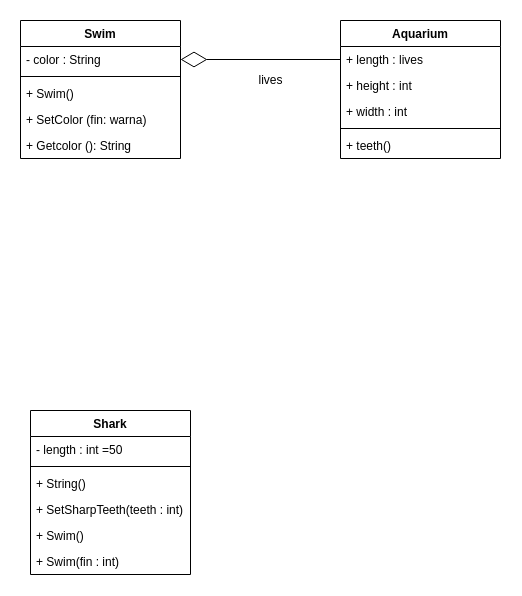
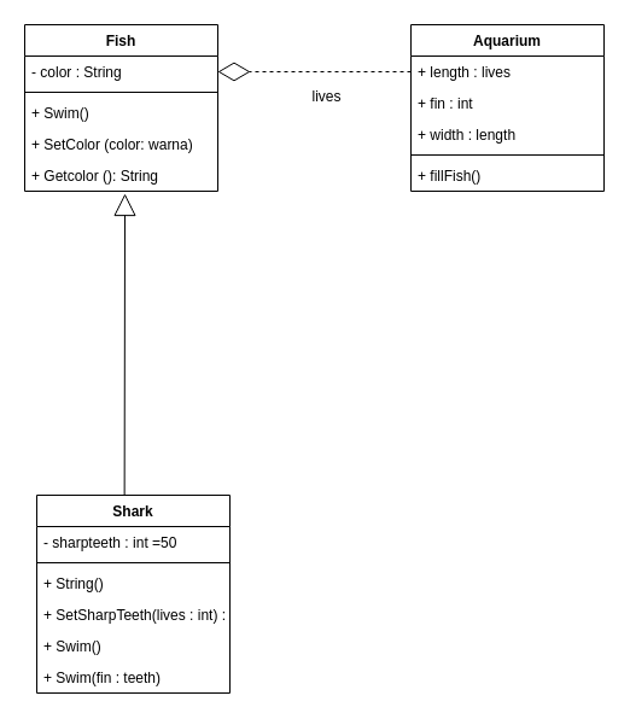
  <mxCell id="0" />
  <mxCell id="1" parent="0" />
- <mxCell id="3" value="Swim" style="swimlane;fontStyle=1;align=center;verticalAlign=top;childLayout=stackLayout;horizontal=1;startSize=26;horizontalStack=0;resizeParent=1;resizeParentMax=0;resizeLast=0;collapsible=1;marginBottom=0;" vertex="1" parent="1"><mxGeometry x="20" y="20" width="160" height="138" as="geometry" /></mxCell>
+ <mxCell id="2" value="" style="endArrow=block;endSize=16;endFill=0;html=1;exitX=0.454;exitY=0.019;exitDx=0;exitDy=0;exitPerimeter=0;entryX=0.519;entryY=1.077;entryDx=0;entryDy=0;entryPerimeter=0;" edge="1" parent="1" source="15" target="8"><mxGeometry width="160" relative="1" as="geometry"><mxPoint x="96" y="258" as="sourcePoint" /><mxPoint x="103" y="108" as="targetPoint" /><Array as="points" /></mxGeometry></mxCell>
+ <mxCell id="3" value="Fish" style="swimlane;fontStyle=1;align=center;verticalAlign=top;childLayout=stackLayout;horizontal=1;startSize=26;horizontalStack=0;resizeParent=1;resizeParentMax=0;resizeLast=0;collapsible=1;marginBottom=0;" vertex="1" parent="1"><mxGeometry x="20" y="20" width="160" height="138" as="geometry" /></mxCell>
  <mxCell id="4" value="- color : String" style="text;strokeColor=none;fillColor=none;align=left;verticalAlign=top;spacingLeft=4;spacingRight=4;overflow=hidden;rotatable=0;points=[[0,0.5],[1,0.5]];portConstraint=eastwest;" vertex="1" parent="3"><mxGeometry y="26" width="160" height="26" as="geometry" /></mxCell>
  <mxCell id="5" value="" style="line;strokeWidth=1;fillColor=none;align=left;verticalAlign=middle;spacingTop=-1;spacingLeft=3;spacingRight=3;rotatable=0;labelPosition=right;points=[];portConstraint=eastwest;" vertex="1" parent="3"><mxGeometry y="52" width="160" height="8" as="geometry" /></mxCell>
  <mxCell id="6" value="+ Swim()" style="text;strokeColor=none;fillColor=none;align=left;verticalAlign=top;spacingLeft=4;spacingRight=4;overflow=hidden;rotatable=0;points=[[0,0.5],[1,0.5]];portConstraint=eastwest;" vertex="1" parent="3"><mxGeometry y="60" width="160" height="26" as="geometry" /></mxCell>
- <mxCell id="7" value="+ SetColor (fin: warna)&#10;" style="text;strokeColor=none;fillColor=none;align=left;verticalAlign=top;spacingLeft=4;spacingRight=4;overflow=hidden;rotatable=0;points=[[0,0.5],[1,0.5]];portConstraint=eastwest;" vertex="1" parent="3"><mxGeometry y="86" width="160" height="26" as="geometry" /></mxCell>
+ <mxCell id="7" value="+ SetColor (color: warna)&#10;" style="text;strokeColor=none;fillColor=none;align=left;verticalAlign=top;spacingLeft=4;spacingRight=4;overflow=hidden;rotatable=0;points=[[0,0.5],[1,0.5]];portConstraint=eastwest;" vertex="1" parent="3"><mxGeometry y="86" width="160" height="26" as="geometry" /></mxCell>
  <mxCell id="8" value="+ Getcolor (): String" style="text;strokeColor=none;fillColor=none;align=left;verticalAlign=top;spacingLeft=4;spacingRight=4;overflow=hidden;rotatable=0;points=[[0,0.5],[1,0.5]];portConstraint=eastwest;" vertex="1" parent="3"><mxGeometry y="112" width="160" height="26" as="geometry" /></mxCell>
  <mxCell id="9" value="Aquarium" style="swimlane;fontStyle=1;align=center;verticalAlign=top;childLayout=stackLayout;horizontal=1;startSize=26;horizontalStack=0;resizeParent=1;resizeParentMax=0;resizeLast=0;collapsible=1;marginBottom=0;" vertex="1" parent="1"><mxGeometry x="340" y="20" width="160" height="138" as="geometry" /></mxCell>
  <mxCell id="10" value="+ length : lives" style="text;strokeColor=none;fillColor=none;align=left;verticalAlign=top;spacingLeft=4;spacingRight=4;overflow=hidden;rotatable=0;points=[[0,0.5],[1,0.5]];portConstraint=eastwest;" vertex="1" parent="9"><mxGeometry y="26" width="160" height="26" as="geometry" /></mxCell>
- <mxCell id="11" value="+ height : int" style="text;strokeColor=none;fillColor=none;align=left;verticalAlign=top;spacingLeft=4;spacingRight=4;overflow=hidden;rotatable=0;points=[[0,0.5],[1,0.5]];portConstraint=eastwest;" vertex="1" parent="9"><mxGeometry y="52" width="160" height="26" as="geometry" /></mxCell>
- <mxCell id="12" value="+ width : int" style="text;strokeColor=none;fillColor=none;align=left;verticalAlign=top;spacingLeft=4;spacingRight=4;overflow=hidden;rotatable=0;points=[[0,0.5],[1,0.5]];portConstraint=eastwest;" vertex="1" parent="9"><mxGeometry y="78" width="160" height="26" as="geometry" /></mxCell>
+ <mxCell id="11" value="+ fin : int" style="text;strokeColor=none;fillColor=none;align=left;verticalAlign=top;spacingLeft=4;spacingRight=4;overflow=hidden;rotatable=0;points=[[0,0.5],[1,0.5]];portConstraint=eastwest;" vertex="1" parent="9"><mxGeometry y="52" width="160" height="26" as="geometry" /></mxCell>
+ <mxCell id="12" value="+ width : length" style="text;strokeColor=none;fillColor=none;align=left;verticalAlign=top;spacingLeft=4;spacingRight=4;overflow=hidden;rotatable=0;points=[[0,0.5],[1,0.5]];portConstraint=eastwest;" vertex="1" parent="9"><mxGeometry y="78" width="160" height="26" as="geometry" /></mxCell>
  <mxCell id="13" value="" style="line;strokeWidth=1;fillColor=none;align=left;verticalAlign=middle;spacingTop=-1;spacingLeft=3;spacingRight=3;rotatable=0;labelPosition=right;points=[];portConstraint=eastwest;" vertex="1" parent="9"><mxGeometry y="104" width="160" height="8" as="geometry" /></mxCell>
- <mxCell id="14" value="+ teeth()" style="text;strokeColor=none;fillColor=none;align=left;verticalAlign=top;spacingLeft=4;spacingRight=4;overflow=hidden;rotatable=0;points=[[0,0.5],[1,0.5]];portConstraint=eastwest;" vertex="1" parent="9"><mxGeometry y="112" width="160" height="26" as="geometry" /></mxCell>
+ <mxCell id="14" value="+ fillFish()" style="text;strokeColor=none;fillColor=none;align=left;verticalAlign=top;spacingLeft=4;spacingRight=4;overflow=hidden;rotatable=0;points=[[0,0.5],[1,0.5]];portConstraint=eastwest;" vertex="1" parent="9"><mxGeometry y="112" width="160" height="26" as="geometry" /></mxCell>
  <mxCell id="15" value="Shark" style="swimlane;fontStyle=1;align=center;verticalAlign=top;childLayout=stackLayout;horizontal=1;startSize=26;horizontalStack=0;resizeParent=1;resizeParentMax=0;resizeLast=0;collapsible=1;marginBottom=0;" vertex="1" parent="1"><mxGeometry x="30" y="410" width="160" height="164" as="geometry" /></mxCell>
- <mxCell id="16" value="- length : int =50" style="text;strokeColor=none;fillColor=none;align=left;verticalAlign=top;spacingLeft=4;spacingRight=4;overflow=hidden;rotatable=0;points=[[0,0.5],[1,0.5]];portConstraint=eastwest;" vertex="1" parent="15"><mxGeometry y="26" width="160" height="26" as="geometry" /></mxCell>
+ <mxCell id="16" value="- sharpteeth : int =50" style="text;strokeColor=none;fillColor=none;align=left;verticalAlign=top;spacingLeft=4;spacingRight=4;overflow=hidden;rotatable=0;points=[[0,0.5],[1,0.5]];portConstraint=eastwest;" vertex="1" parent="15"><mxGeometry y="26" width="160" height="26" as="geometry" /></mxCell>
  <mxCell id="17" value="" style="line;strokeWidth=1;fillColor=none;align=left;verticalAlign=middle;spacingTop=-1;spacingLeft=3;spacingRight=3;rotatable=0;labelPosition=right;points=[];portConstraint=eastwest;" vertex="1" parent="15"><mxGeometry y="52" width="160" height="8" as="geometry" /></mxCell>
  <mxCell id="18" value="+ String()" style="text;strokeColor=none;fillColor=none;align=left;verticalAlign=top;spacingLeft=4;spacingRight=4;overflow=hidden;rotatable=0;points=[[0,0.5],[1,0.5]];portConstraint=eastwest;" vertex="1" parent="15"><mxGeometry y="60" width="160" height="26" as="geometry" /></mxCell>
- <mxCell id="19" value="+ SetSharpTeeth(teeth : int) :" style="text;strokeColor=none;fillColor=none;align=left;verticalAlign=top;spacingLeft=4;spacingRight=4;overflow=hidden;rotatable=0;points=[[0,0.5],[1,0.5]];portConstraint=eastwest;" vertex="1" parent="15"><mxGeometry y="86" width="160" height="26" as="geometry" /></mxCell>
+ <mxCell id="19" value="+ SetSharpTeeth(lives : int) :" style="text;strokeColor=none;fillColor=none;align=left;verticalAlign=top;spacingLeft=4;spacingRight=4;overflow=hidden;rotatable=0;points=[[0,0.5],[1,0.5]];portConstraint=eastwest;" vertex="1" parent="15"><mxGeometry y="86" width="160" height="26" as="geometry" /></mxCell>
  <mxCell id="20" value="+ Swim()" style="text;strokeColor=none;fillColor=none;align=left;verticalAlign=top;spacingLeft=4;spacingRight=4;overflow=hidden;rotatable=0;points=[[0,0.5],[1,0.5]];portConstraint=eastwest;" vertex="1" parent="15"><mxGeometry y="112" width="160" height="26" as="geometry" /></mxCell>
- <mxCell id="21" value="+ Swim(fin : int)" style="text;strokeColor=none;fillColor=none;align=left;verticalAlign=top;spacingLeft=4;spacingRight=4;overflow=hidden;rotatable=0;points=[[0,0.5],[1,0.5]];portConstraint=eastwest;" vertex="1" parent="15"><mxGeometry y="138" width="160" height="26" as="geometry" /></mxCell>
- <mxCell id="22" value="" style="endArrow=diamondThin;endFill=0;endSize=24;html=1;exitX=0;exitY=0.5;exitDx=0;exitDy=0;entryX=1;entryY=0.5;entryDx=0;entryDy=0;" edge="1" parent="1" source="10" target="4"><mxGeometry width="160" relative="1" as="geometry"><mxPoint x="210" y="170" as="sourcePoint" /><mxPoint x="370" y="170" as="targetPoint" /></mxGeometry></mxCell>
+ <mxCell id="21" value="+ Swim(fin : teeth)" style="text;strokeColor=none;fillColor=none;align=left;verticalAlign=top;spacingLeft=4;spacingRight=4;overflow=hidden;rotatable=0;points=[[0,0.5],[1,0.5]];portConstraint=eastwest;" vertex="1" parent="15"><mxGeometry y="138" width="160" height="26" as="geometry" /></mxCell>
+ <mxCell id="22" value="" style="endArrow=diamondThin;endFill=0;endSize=24;html=1;exitX=0;exitY=0.5;exitDx=0;exitDy=0;entryX=1;entryY=0.5;entryDx=0;entryDy=0;dashed=1;" edge="1" parent="1" source="10" target="4"><mxGeometry width="160" relative="1" as="geometry"><mxPoint x="210" y="170" as="sourcePoint" /><mxPoint x="370" y="170" as="targetPoint" /></mxGeometry></mxCell>
  <mxCell id="23" value="lives" style="text;html=1;align=center;verticalAlign=middle;resizable=0;points=[];autosize=1;" vertex="1" parent="1"><mxGeometry x="250" y="70" width="40" height="20" as="geometry" /></mxCell>
